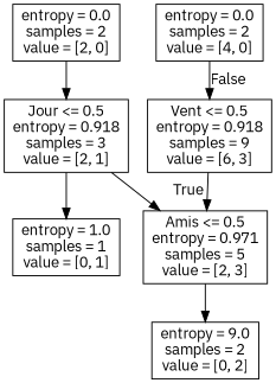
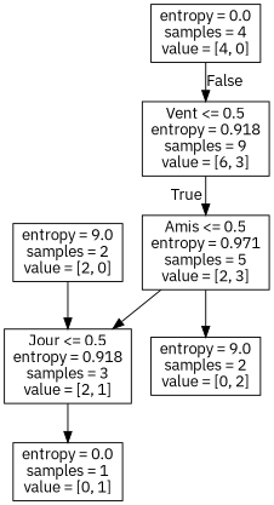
  digraph {
    fontname="IBM Plex Sans"
    node [fontname="IBM Plex Sans" shape=box]
    edge [fontname="IBM Plex Sans"]
    n1 [label="Vent <= 0.5\nentropy = 0.918\nsamples = 9\nvalue = [6, 3]"]
    n2 [label="Amis <= 0.5\nentropy = 0.971\nsamples = 5\nvalue = [2, 3]"]
    n3 [label="Jour <= 0.5\nentropy = 0.918\nsamples = 3\nvalue = [2, 1]"]
    n4 [label="entropy = 9.0\nsamples = 2\nvalue = [0, 2]"]
-   n5 [label="entropy = 0.0\nsamples = 2\nvalue = [4, 0]"]
-   n6 [label="entropy = 1.0\nsamples = 1\nvalue = [0, 1]"]
-   n7 [label="entropy = 0.0\nsamples = 2\nvalue = [2, 0]"]
+   n5 [label="entropy = 0.0\nsamples = 4\nvalue = [4, 0]"]
+   n6 [label="entropy = 0.0\nsamples = 1\nvalue = [0, 1]"]
+   n7 [label="entropy = 9.0\nsamples = 2\nvalue = [2, 0]"]
    n1 -> n2 [headlabel=True labelangle=45 labeldistance=2.5]
-   n3 -> n2
+   n2 -> n3
    n2 -> n4
    n3 -> n6
    n5 -> n1 [headlabel=False labelangle=-45 labeldistance=2.5]
    n7 -> n3
  }
